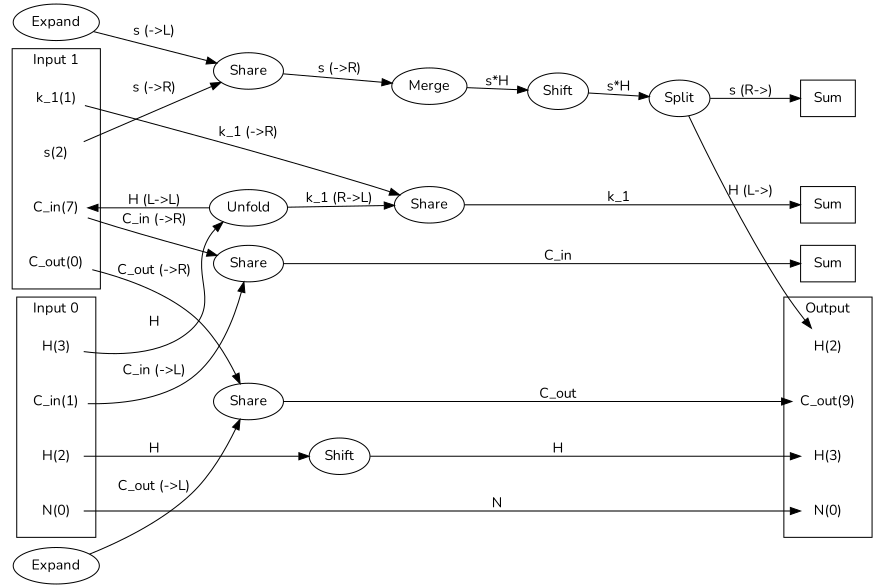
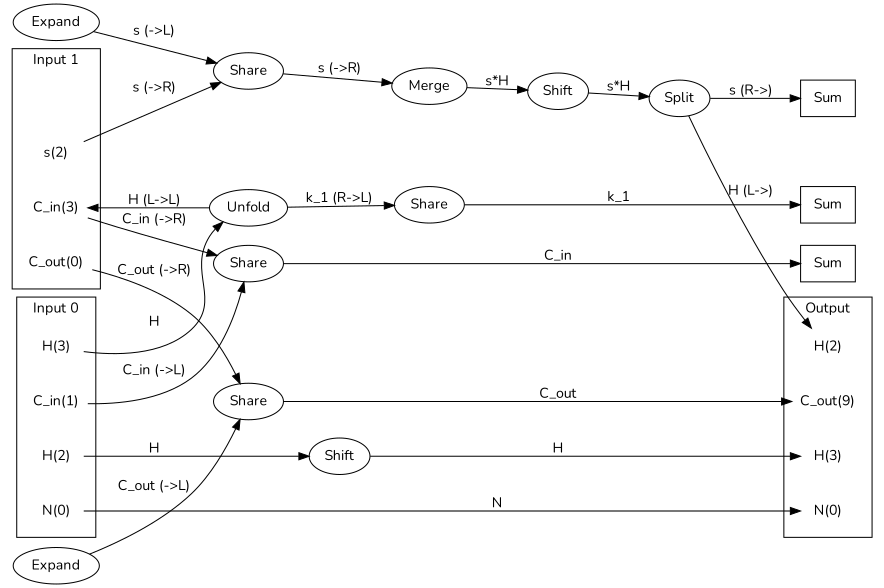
  digraph {
    fontname=Nunito
    newrank=true
    rankdir=LR
    node [fontname=Nunito shape=none]
    edge [fontname=Nunito]
    n1 [label=Sum shape=box]
    n2 [label=Sum shape=box]
    n3 [label=Sum shape=box]
    n4 [label="N(0)"]
    n5 [label="C_out(9)"]
    n6 [label="H(2)"]
    n7 [label="H(3)"]
    n8 [label="N(0)"]
    n9 [label="C_in(1)"]
    n10 [label="H(2)"]
    n11 [label="H(3)"]
    n12 [label="C_out(0)"]
-   n13 [label="k_1(1)"]
    n14 [label="s(2)"]
-   n15 [label="C_in(7)"]
+   n15 [label="C_in(3)"]
    n16 [label=Share shape=""]
    n17 [label=Shift shape=""]
    n18 [label=Unfold shape=""]
    n19 [label=Share shape=""]
    n20 [label=Share shape=""]
    n21 [label=Share shape=""]
    n22 [label=Shift shape=""]
    n23 [label=Split shape=""]
    n24 [label=Merge shape=""]
    n25 [label=Expand shape=""]
    n26 [label=Expand shape=""]
    subgraph sub_1 {
      rank=same
      n1
      n2
      n3
      n4
      n5
      n6
      n7
    }
    subgraph sub_2 {
      rank=same
      n8
      n9
      n10
      n11
      n12
-     n13
      n14
      n15
    }
    subgraph cluster_3 {
      label=Output
      n4
      n5
      n6
      n7
    }
    subgraph cluster_4 {
      label="Input 0"
      n8
      n9
      n10
      n11
    }
    subgraph cluster_5 {
      label="Input 1"
      n12
-     n13
      n14
      n15
    }
    n8 -> n4 [label=N]
    n9 -> n16 [label="C_in (->L)"]
    n10 -> n17 [label=H]
    n11 -> n18 [label=H]
    n12 -> n19 [label="C_out (->R)"]
-   n13 -> n20 [label="k_1 (->R)"]
    n14 -> n21 [label="s (->R)"]
    n15 -> n16 [label="C_in (->R)"]
    n16 -> n3 [label=C_in]
    n17 -> n7 [label=H]
    n18 -> n15 [label="H (L->L)"]
    n18 -> n20 [label="k_1 (R->L)"]
    n19 -> n5 [label=C_out]
    n20 -> n2 [label=k_1]
    n21 -> n24 [label="s (->R)"]
    n22 -> n23 [label="s*H"]
    n23 -> n1 [label="s (R->)"]
    n23 -> n6 [label="H (L->)"]
    n24 -> n22 [label="s*H"]
    n25 -> n19 [label="C_out (->L)"]
    n26 -> n21 [label="s (->L)"]
  }
